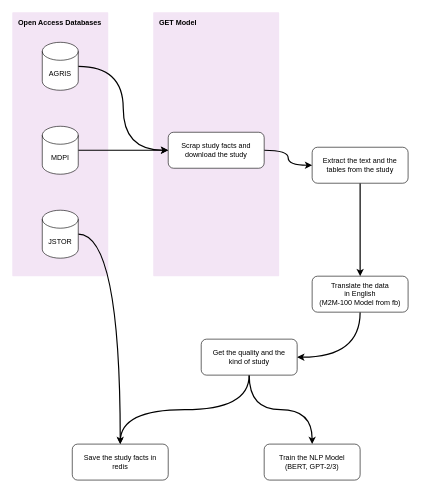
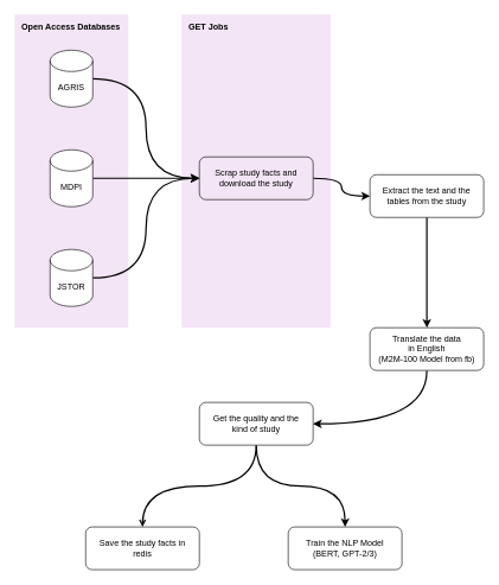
  <mxCell id="0" />
  <mxCell id="1" parent="0" />
- <mxCell id="2" value="GET Model" style="points=[[0,0,0],[0.25,0,0],[0.5,0,0],[0.75,0,0],[1,0,0],[1,0.25,0],[1,0.5,0],[1,0.75,0],[1,1,0],[0.75,1,0],[0.5,1,0],[0.25,1,0],[0,1,0],[0,0.75,0],[0,0.5,0],[0,0.25,0]];rounded=1;absoluteArcSize=1;arcSize=2;html=1;strokeColor=none;gradientColor=none;shadow=0;dashed=0;fontSize=12;align=left;verticalAlign=top;spacing=10;spacingTop=-4;fillColor=#F3E5F5;fontColor=#000000;fontStyle=1" vertex="1" parent="1"><mxGeometry x="255" y="20" width="210" height="440" as="geometry" /></mxCell>
+ <mxCell id="2" value="GET Jobs" style="points=[[0,0,0],[0.25,0,0],[0.5,0,0],[0.75,0,0],[1,0,0],[1,0.25,0],[1,0.5,0],[1,0.75,0],[1,1,0],[0.75,1,0],[0.5,1,0],[0.25,1,0],[0,1,0],[0,0.75,0],[0,0.5,0],[0,0.25,0]];rounded=1;absoluteArcSize=1;arcSize=2;html=1;strokeColor=none;gradientColor=none;shadow=0;dashed=0;fontSize=12;align=left;verticalAlign=top;spacing=10;spacingTop=-4;fillColor=#F3E5F5;fontColor=#000000;fontStyle=1" vertex="1" parent="1"><mxGeometry x="255" y="20" width="210" height="440" as="geometry" /></mxCell>
  <mxCell id="3" value="Open Access Databases&amp;nbsp;" style="points=[[0,0,0],[0.25,0,0],[0.5,0,0],[0.75,0,0],[1,0,0],[1,0.25,0],[1,0.5,0],[1,0.75,0],[1,1,0],[0.75,1,0],[0.5,1,0],[0.25,1,0],[0,1,0],[0,0.75,0],[0,0.5,0],[0,0.25,0]];rounded=1;absoluteArcSize=1;arcSize=2;html=1;strokeColor=none;gradientColor=none;shadow=0;dashed=0;fontSize=12;align=left;verticalAlign=top;spacing=10;spacingTop=-4;fillColor=#F3E5F5;fontStyle=1;fontColor=#000000;" vertex="1" parent="1"><mxGeometry x="20" y="20" width="160" height="440" as="geometry" /></mxCell>
  <mxCell id="4" style="edgeStyle=orthogonalEdgeStyle;curved=1;rounded=0;orthogonalLoop=1;jettySize=auto;html=1;exitX=1;exitY=0.5;exitDx=0;exitDy=0;exitPerimeter=0;entryX=0;entryY=0.5;entryDx=0;entryDy=0;strokeColor=#000000;strokeWidth=2;" edge="1" parent="1" source="5" target="17"><mxGeometry relative="1" as="geometry" /></mxCell>
  <mxCell id="5" value="AGRIS" style="shape=cylinder3;whiteSpace=wrap;html=1;boundedLbl=1;backgroundOutline=1;size=15;" vertex="1" parent="1"><mxGeometry x="70" y="70" width="60" height="80" as="geometry" /></mxCell>
- <mxCell id="6" style="edgeStyle=orthogonalEdgeStyle;curved=1;rounded=0;orthogonalLoop=1;jettySize=auto;html=1;exitX=1;exitY=0.5;exitDx=0;exitDy=0;exitPerimeter=0;strokeColor=#000000;strokeWidth=2;" edge="1" parent="1" source="7" target="12"><mxGeometry relative="1" as="geometry" /></mxCell>
+ <mxCell id="6" style="edgeStyle=orthogonalEdgeStyle;curved=1;rounded=0;orthogonalLoop=1;jettySize=auto;html=1;exitX=1;exitY=0.5;exitDx=0;exitDy=0;exitPerimeter=0;entryX=0;entryY=0.5;entryDx=0;entryDy=0;strokeColor=#000000;strokeWidth=2;" edge="1" parent="1" source="7" target="17"><mxGeometry relative="1" as="geometry" /></mxCell>
  <mxCell id="7" value="JSTOR" style="shape=cylinder3;whiteSpace=wrap;html=1;boundedLbl=1;backgroundOutline=1;size=15;" vertex="1" parent="1"><mxGeometry x="70" y="350" width="60" height="80" as="geometry" /></mxCell>
  <mxCell id="8" style="edgeStyle=orthogonalEdgeStyle;rounded=0;orthogonalLoop=1;jettySize=auto;html=1;exitX=1;exitY=0.5;exitDx=0;exitDy=0;exitPerimeter=0;entryX=0;entryY=0.5;entryDx=0;entryDy=0;strokeColor=#000000;curved=1;strokeWidth=2;" edge="1" parent="1" source="9" target="17"><mxGeometry relative="1" as="geometry" /></mxCell>
  <mxCell id="9" value="MDPI" style="shape=cylinder3;whiteSpace=wrap;html=1;boundedLbl=1;backgroundOutline=1;size=15;" vertex="1" parent="1"><mxGeometry x="70" y="210" width="60" height="80" as="geometry" /></mxCell>
  <mxCell id="10" style="edgeStyle=orthogonalEdgeStyle;curved=1;rounded=0;orthogonalLoop=1;jettySize=auto;html=1;exitX=0.5;exitY=1;exitDx=0;exitDy=0;entryX=1;entryY=0.5;entryDx=0;entryDy=0;strokeColor=#000000;strokeWidth=2;fontColor=#000000;" edge="1" parent="1" source="11" target="20"><mxGeometry relative="1" as="geometry" /></mxCell>
  <mxCell id="11" value="Translate the data&lt;br&gt;in English&lt;br&gt;(M2M-100 Model from fb)" style="rounded=1;whiteSpace=wrap;html=1;" vertex="1" parent="1"><mxGeometry x="520" y="460" width="160" height="60" as="geometry" /></mxCell>
  <mxCell id="12" value="Save the study facts in&lt;br&gt;redis" style="rounded=1;whiteSpace=wrap;html=1;" vertex="1" parent="1"><mxGeometry x="120" y="740" width="160" height="60" as="geometry" /></mxCell>
- <mxCell id="13" value="Train the NLP Model&lt;br&gt;(BERT, GPT-2/3)" style="rounded=1;whiteSpace=wrap;html=1;" vertex="1" parent="1"><mxGeometry x="440" y="740" width="160" height="60" as="geometry" /></mxCell>
+ <mxCell id="13" value="Train the NLP Model&lt;br&gt;(BERT, GPT-2/3)" style="rounded=1;whiteSpace=wrap;html=1;" vertex="1" parent="1"><mxGeometry x="405" y="740" width="160" height="60" as="geometry" /></mxCell>
  <mxCell id="14" style="edgeStyle=orthogonalEdgeStyle;curved=1;rounded=0;orthogonalLoop=1;jettySize=auto;html=1;exitX=0.5;exitY=1;exitDx=0;exitDy=0;entryX=0.5;entryY=0;entryDx=0;entryDy=0;strokeColor=#000000;strokeWidth=2;fontColor=#000000;" edge="1" parent="1" source="15" target="11"><mxGeometry relative="1" as="geometry" /></mxCell>
  <mxCell id="15" value="Extract the text and the tables from the study" style="rounded=1;whiteSpace=wrap;html=1;" vertex="1" parent="1"><mxGeometry x="520" y="245" width="160" height="60" as="geometry" /></mxCell>
  <mxCell id="16" style="edgeStyle=orthogonalEdgeStyle;curved=1;rounded=0;orthogonalLoop=1;jettySize=auto;html=1;exitX=1;exitY=0.5;exitDx=0;exitDy=0;entryX=0;entryY=0.5;entryDx=0;entryDy=0;strokeColor=#000000;strokeWidth=2;fontColor=#000000;" edge="1" parent="1" source="17" target="15"><mxGeometry relative="1" as="geometry" /></mxCell>
- <mxCell id="17" value="Scrap study facts and&lt;br&gt;download the study" style="rounded=1;whiteSpace=wrap;html=1;" vertex="1" parent="1"><mxGeometry x="280" y="220" width="160" height="60" as="geometry" /></mxCell>
+ <mxCell id="17" value="Scrap study facts and&lt;br&gt;download the study" style="rounded=1;whiteSpace=wrap;html=1;fillColor=#f3e5f5;" vertex="1" parent="1"><mxGeometry x="280" y="220" width="160" height="60" as="geometry" /></mxCell>
  <mxCell id="18" style="edgeStyle=orthogonalEdgeStyle;curved=1;rounded=0;orthogonalLoop=1;jettySize=auto;html=1;exitX=0.5;exitY=1;exitDx=0;exitDy=0;entryX=0.5;entryY=0;entryDx=0;entryDy=0;strokeColor=#000000;strokeWidth=2;fontColor=#000000;endArrow=open;" edge="1" parent="1" source="20" target="12"><mxGeometry relative="1" as="geometry" /></mxCell>
  <mxCell id="19" style="edgeStyle=orthogonalEdgeStyle;curved=1;rounded=0;orthogonalLoop=1;jettySize=auto;html=1;exitX=0.5;exitY=1;exitDx=0;exitDy=0;entryX=0.5;entryY=0;entryDx=0;entryDy=0;strokeColor=#000000;strokeWidth=2;fontColor=#000000;" edge="1" parent="1" source="20" target="13"><mxGeometry relative="1" as="geometry" /></mxCell>
- <mxCell id="20" value="Get the quality and the&lt;br&gt;kind of study" style="rounded=1;whiteSpace=wrap;html=1;" vertex="1" parent="1"><mxGeometry x="335" y="565" width="160" height="60" as="geometry" /></mxCell>
+ <mxCell id="20" value="Get the quality and the&lt;br&gt;kind of study" style="rounded=1;whiteSpace=wrap;html=1;" vertex="1" parent="1"><mxGeometry x="280" y="565" width="160" height="60" as="geometry" /></mxCell>
